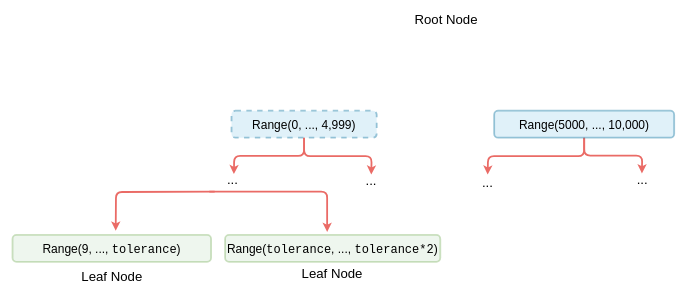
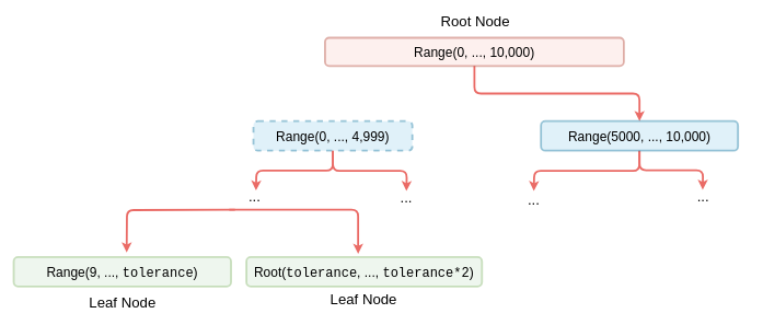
  <mxCell id="0" />
  <mxCell id="1" parent="0" />
  <mxCell id="2" style="edgeStyle=orthogonalEdgeStyle;rounded=1;orthogonalLoop=1;jettySize=auto;html=1;exitX=0.5;exitY=1;exitDx=0;exitDy=0;fontSize=22;fontColor=#000000;strokeColor=#EA6B66;strokeWidth=3;" edge="1" parent="1" source="4"><mxGeometry relative="1" as="geometry"><mxPoint x="389" y="289.5" as="targetPoint" /></mxGeometry></mxCell>
  <mxCell id="3" style="edgeStyle=orthogonalEdgeStyle;rounded=1;orthogonalLoop=1;jettySize=auto;html=1;exitX=0.5;exitY=1;exitDx=0;exitDy=0;fontSize=22;fontColor=#000000;strokeColor=#EA6B66;strokeWidth=3;" edge="1" parent="1" source="4"><mxGeometry relative="1" as="geometry"><mxPoint x="618" y="290.5" as="targetPoint" /></mxGeometry></mxCell>
  <mxCell id="4" value="&lt;span style=&quot;font-size: 20px;&quot;&gt;Range(0, ..., 4,999)&lt;/span&gt;" style="rounded=1;whiteSpace=wrap;html=1;fontSize=12;strokeColor=#10739e;strokeWidth=3;fillColor=#b1ddf0;opacity=40;dashed=1;" vertex="1" parent="1"><mxGeometry x="385" y="184" width="242" height="45" as="geometry" /></mxCell>
- <mxCell id="7" value="&lt;font color=&quot;#000000&quot; style=&quot;font-size: 22px;&quot;&gt;Root Node&lt;/font&gt;" style="text;html=1;strokeColor=none;fillColor=none;align=center;verticalAlign=middle;whiteSpace=wrap;rounded=0;fontSize=17;fontColor=#EA6B66;opacity=40;" vertex="1" parent="1"><mxGeometry x="518" y="20" width="450" height="25" as="geometry" /></mxCell>
+ <mxCell id="5" style="edgeStyle=orthogonalEdgeStyle;rounded=1;orthogonalLoop=1;jettySize=auto;html=1;exitX=0.5;exitY=1;exitDx=0;exitDy=0;entryX=0.5;entryY=0;entryDx=0;entryDy=0;fontSize=22;fontColor=#000000;strokeColor=#EA6B66;strokeWidth=3;" edge="1" parent="1" source="6" target="10"><mxGeometry relative="1" as="geometry" /></mxCell>
+ <mxCell id="6" value="&lt;span style=&quot;font-size: 20px;&quot;&gt;Range(0, ..., 10,000)&lt;/span&gt;" style="rounded=1;whiteSpace=wrap;html=1;fontSize=12;strokeColor=#ae4132;strokeWidth=3;fillColor=#fad9d5;opacity=40;" vertex="1" parent="1"><mxGeometry x="494" y="57" width="455" height="43" as="geometry" /></mxCell>
+ <mxCell id="7" value="&lt;font color=&quot;#000000&quot; style=&quot;font-size: 22px;&quot;&gt;Root Node&lt;/font&gt;" style="text;html=1;strokeColor=none;fillColor=none;align=center;verticalAlign=middle;whiteSpace=wrap;rounded=0;fontSize=17;fontColor=#EA6B66;opacity=40;" vertex="1" parent="1"><mxGeometry x="498" y="20" width="450" height="25" as="geometry" /></mxCell>
  <mxCell id="8" style="edgeStyle=orthogonalEdgeStyle;rounded=1;orthogonalLoop=1;jettySize=auto;html=1;exitX=0.5;exitY=1;exitDx=0;exitDy=0;fontSize=22;fontColor=#000000;strokeColor=#EA6B66;strokeWidth=3;" edge="1" parent="1" source="10"><mxGeometry relative="1" as="geometry"><mxPoint x="812" y="290.5" as="targetPoint" /></mxGeometry></mxCell>
  <mxCell id="9" style="edgeStyle=orthogonalEdgeStyle;rounded=1;orthogonalLoop=1;jettySize=auto;html=1;exitX=0.5;exitY=1;exitDx=0;exitDy=0;fontSize=22;fontColor=#000000;strokeColor=#EA6B66;strokeWidth=3;" edge="1" parent="1" source="10"><mxGeometry relative="1" as="geometry"><mxPoint x="1069" y="288.5" as="targetPoint" /></mxGeometry></mxCell>
  <mxCell id="10" value="&lt;span style=&quot;font-size: 20px;&quot;&gt;Range(5000, ..., 10,000)&lt;/span&gt;" style="rounded=1;whiteSpace=wrap;html=1;fontSize=12;strokeColor=#10739e;strokeWidth=3;fillColor=#b1ddf0;opacity=40;" vertex="1" parent="1"><mxGeometry x="822.8" y="184" width="300" height="45" as="geometry" /></mxCell>
  <mxCell id="11" value="&lt;font color=&quot;#000000&quot; style=&quot;font-size: 22px;&quot;&gt;...&lt;/font&gt;" style="text;html=1;strokeColor=none;fillColor=none;align=center;verticalAlign=middle;whiteSpace=wrap;rounded=0;fontSize=17;fontColor=#EA6B66;opacity=40;" vertex="1" parent="1"><mxGeometry x="318.3" y="287" width="138" height="25" as="geometry" /></mxCell>
  <mxCell id="12" value="&lt;font color=&quot;#000000&quot; style=&quot;font-size: 22px;&quot;&gt;...&lt;/font&gt;" style="text;html=1;strokeColor=none;fillColor=none;align=center;verticalAlign=middle;whiteSpace=wrap;rounded=0;fontSize=17;fontColor=#EA6B66;opacity=40;" vertex="1" parent="1"><mxGeometry x="549" y="289" width="138" height="25" as="geometry" /></mxCell>
  <mxCell id="13" value="&lt;font color=&quot;#000000&quot; style=&quot;font-size: 22px;&quot;&gt;...&lt;/font&gt;" style="text;html=1;strokeColor=none;fillColor=none;align=center;verticalAlign=middle;whiteSpace=wrap;rounded=0;fontSize=17;fontColor=#EA6B66;opacity=40;" vertex="1" parent="1"><mxGeometry x="743" y="291" width="138" height="25" as="geometry" /></mxCell>
  <mxCell id="14" value="&lt;font color=&quot;#000000&quot; style=&quot;font-size: 22px;&quot;&gt;...&lt;/font&gt;" style="text;html=1;strokeColor=none;fillColor=none;align=center;verticalAlign=middle;whiteSpace=wrap;rounded=0;fontSize=17;fontColor=#EA6B66;opacity=40;" vertex="1" parent="1"><mxGeometry x="1001" y="287" width="138" height="25" as="geometry" /></mxCell>
  <mxCell id="15" style="edgeStyle=orthogonalEdgeStyle;rounded=1;orthogonalLoop=1;jettySize=auto;html=1;fontSize=22;fontColor=#000000;strokeColor=#EA6B66;strokeWidth=3;" edge="1" parent="1"><mxGeometry relative="1" as="geometry"><mxPoint x="192" y="384" as="targetPoint" /><mxPoint x="357" y="319" as="sourcePoint" /></mxGeometry></mxCell>
  <mxCell id="16" style="edgeStyle=orthogonalEdgeStyle;rounded=1;orthogonalLoop=1;jettySize=auto;html=1;fontSize=22;fontColor=#000000;strokeColor=#EA6B66;strokeWidth=3;" edge="1" parent="1"><mxGeometry relative="1" as="geometry"><mxPoint x="544.4" y="386" as="targetPoint" /><mxPoint x="348" y="319" as="sourcePoint" /><Array as="points"><mxPoint x="544.4" y="319" /><mxPoint x="544.4" y="381" /></Array></mxGeometry></mxCell>
  <mxCell id="17" value="&lt;span style=&quot;font-size: 20px;&quot;&gt;Range(9, ..., &lt;font face=&quot;Courier New&quot;&gt;tolerance&lt;/font&gt;)&lt;/span&gt;" style="rounded=1;whiteSpace=wrap;html=1;fontSize=12;strokeColor=#82b366;strokeWidth=3;fillColor=#d5e8d4;opacity=40;" vertex="1" parent="1"><mxGeometry x="20" y="391" width="331" height="45" as="geometry" /></mxCell>
  <mxCell id="18" value="&lt;font color=&quot;#000000&quot; style=&quot;font-size: 22px;&quot;&gt;Leaf Node&lt;/font&gt;" style="text;html=1;strokeColor=none;fillColor=none;align=center;verticalAlign=middle;whiteSpace=wrap;rounded=0;fontSize=17;fontColor=#EA6B66;opacity=40;" vertex="1" parent="1"><mxGeometry x="24" y="448" width="324" height="25" as="geometry" /></mxCell>
- <mxCell id="19" value="&lt;span style=&quot;font-size: 20px;&quot;&gt;Range(&lt;/span&gt;&lt;span style=&quot;font-family: &amp;quot;Courier New&amp;quot;; font-size: 20px;&quot;&gt;tolerance&lt;/span&gt;&lt;span style=&quot;font-size: 20px;&quot;&gt;, ..., &lt;font face=&quot;Courier New&quot;&gt;tolerance*2&lt;/font&gt;)&lt;/span&gt;" style="rounded=1;whiteSpace=wrap;html=1;fontSize=12;strokeColor=#82b366;strokeWidth=3;fillColor=#d5e8d4;opacity=40;" vertex="1" parent="1"><mxGeometry x="374.3" y="391" width="358.7" height="45" as="geometry" /></mxCell>
+ <mxCell id="19" value="&lt;span style=&quot;font-size: 20px;&quot;&gt;Root(&lt;/span&gt;&lt;span style=&quot;font-family: &amp;quot;Courier New&amp;quot;; font-size: 20px;&quot;&gt;tolerance&lt;/span&gt;&lt;span style=&quot;font-size: 20px;&quot;&gt;, ..., &lt;font face=&quot;Courier New&quot;&gt;tolerance*2&lt;/font&gt;)&lt;/span&gt;" style="rounded=1;whiteSpace=wrap;html=1;fontSize=12;strokeColor=#82b366;strokeWidth=3;fillColor=#d5e8d4;opacity=40;" vertex="1" parent="1"><mxGeometry x="374.3" y="391" width="358.7" height="45" as="geometry" /></mxCell>
  <mxCell id="20" value="&lt;font color=&quot;#000000&quot; style=&quot;font-size: 22px;&quot;&gt;Leaf Node&lt;/font&gt;" style="text;html=1;strokeColor=none;fillColor=none;align=center;verticalAlign=middle;whiteSpace=wrap;rounded=0;fontSize=17;fontColor=#EA6B66;opacity=40;" vertex="1" parent="1"><mxGeometry x="377" y="444" width="352" height="25" as="geometry" /></mxCell>
